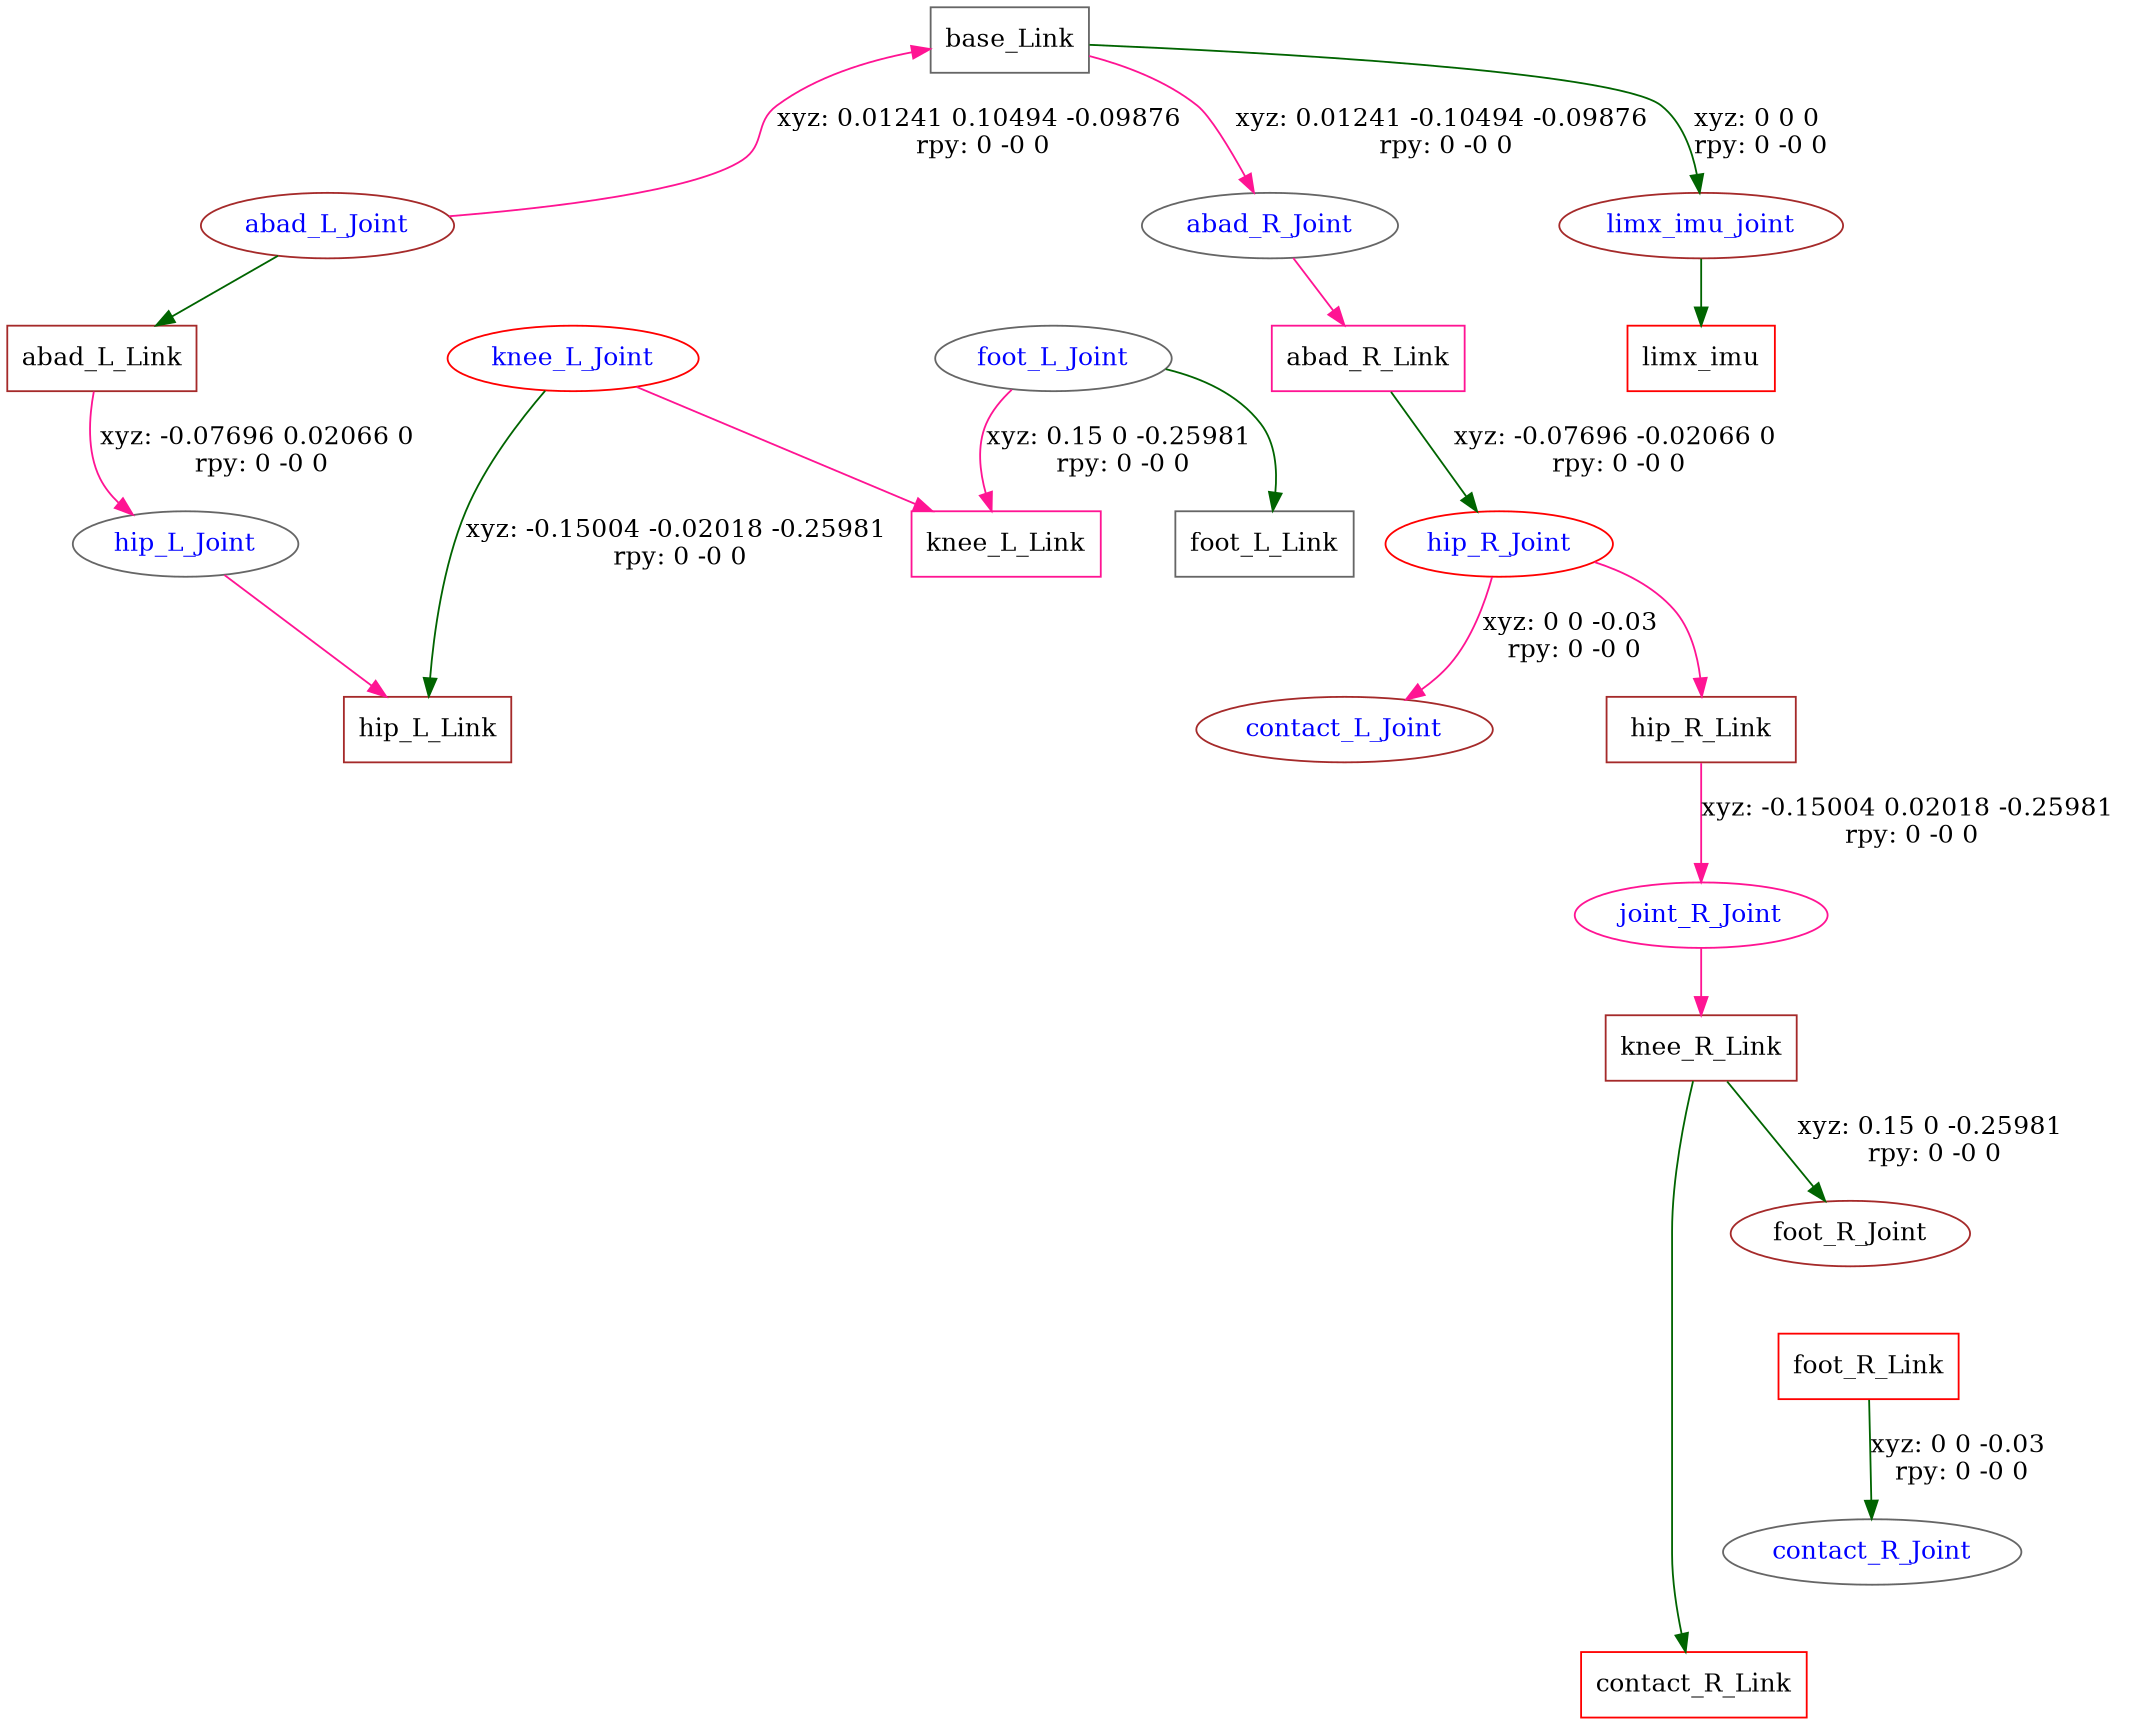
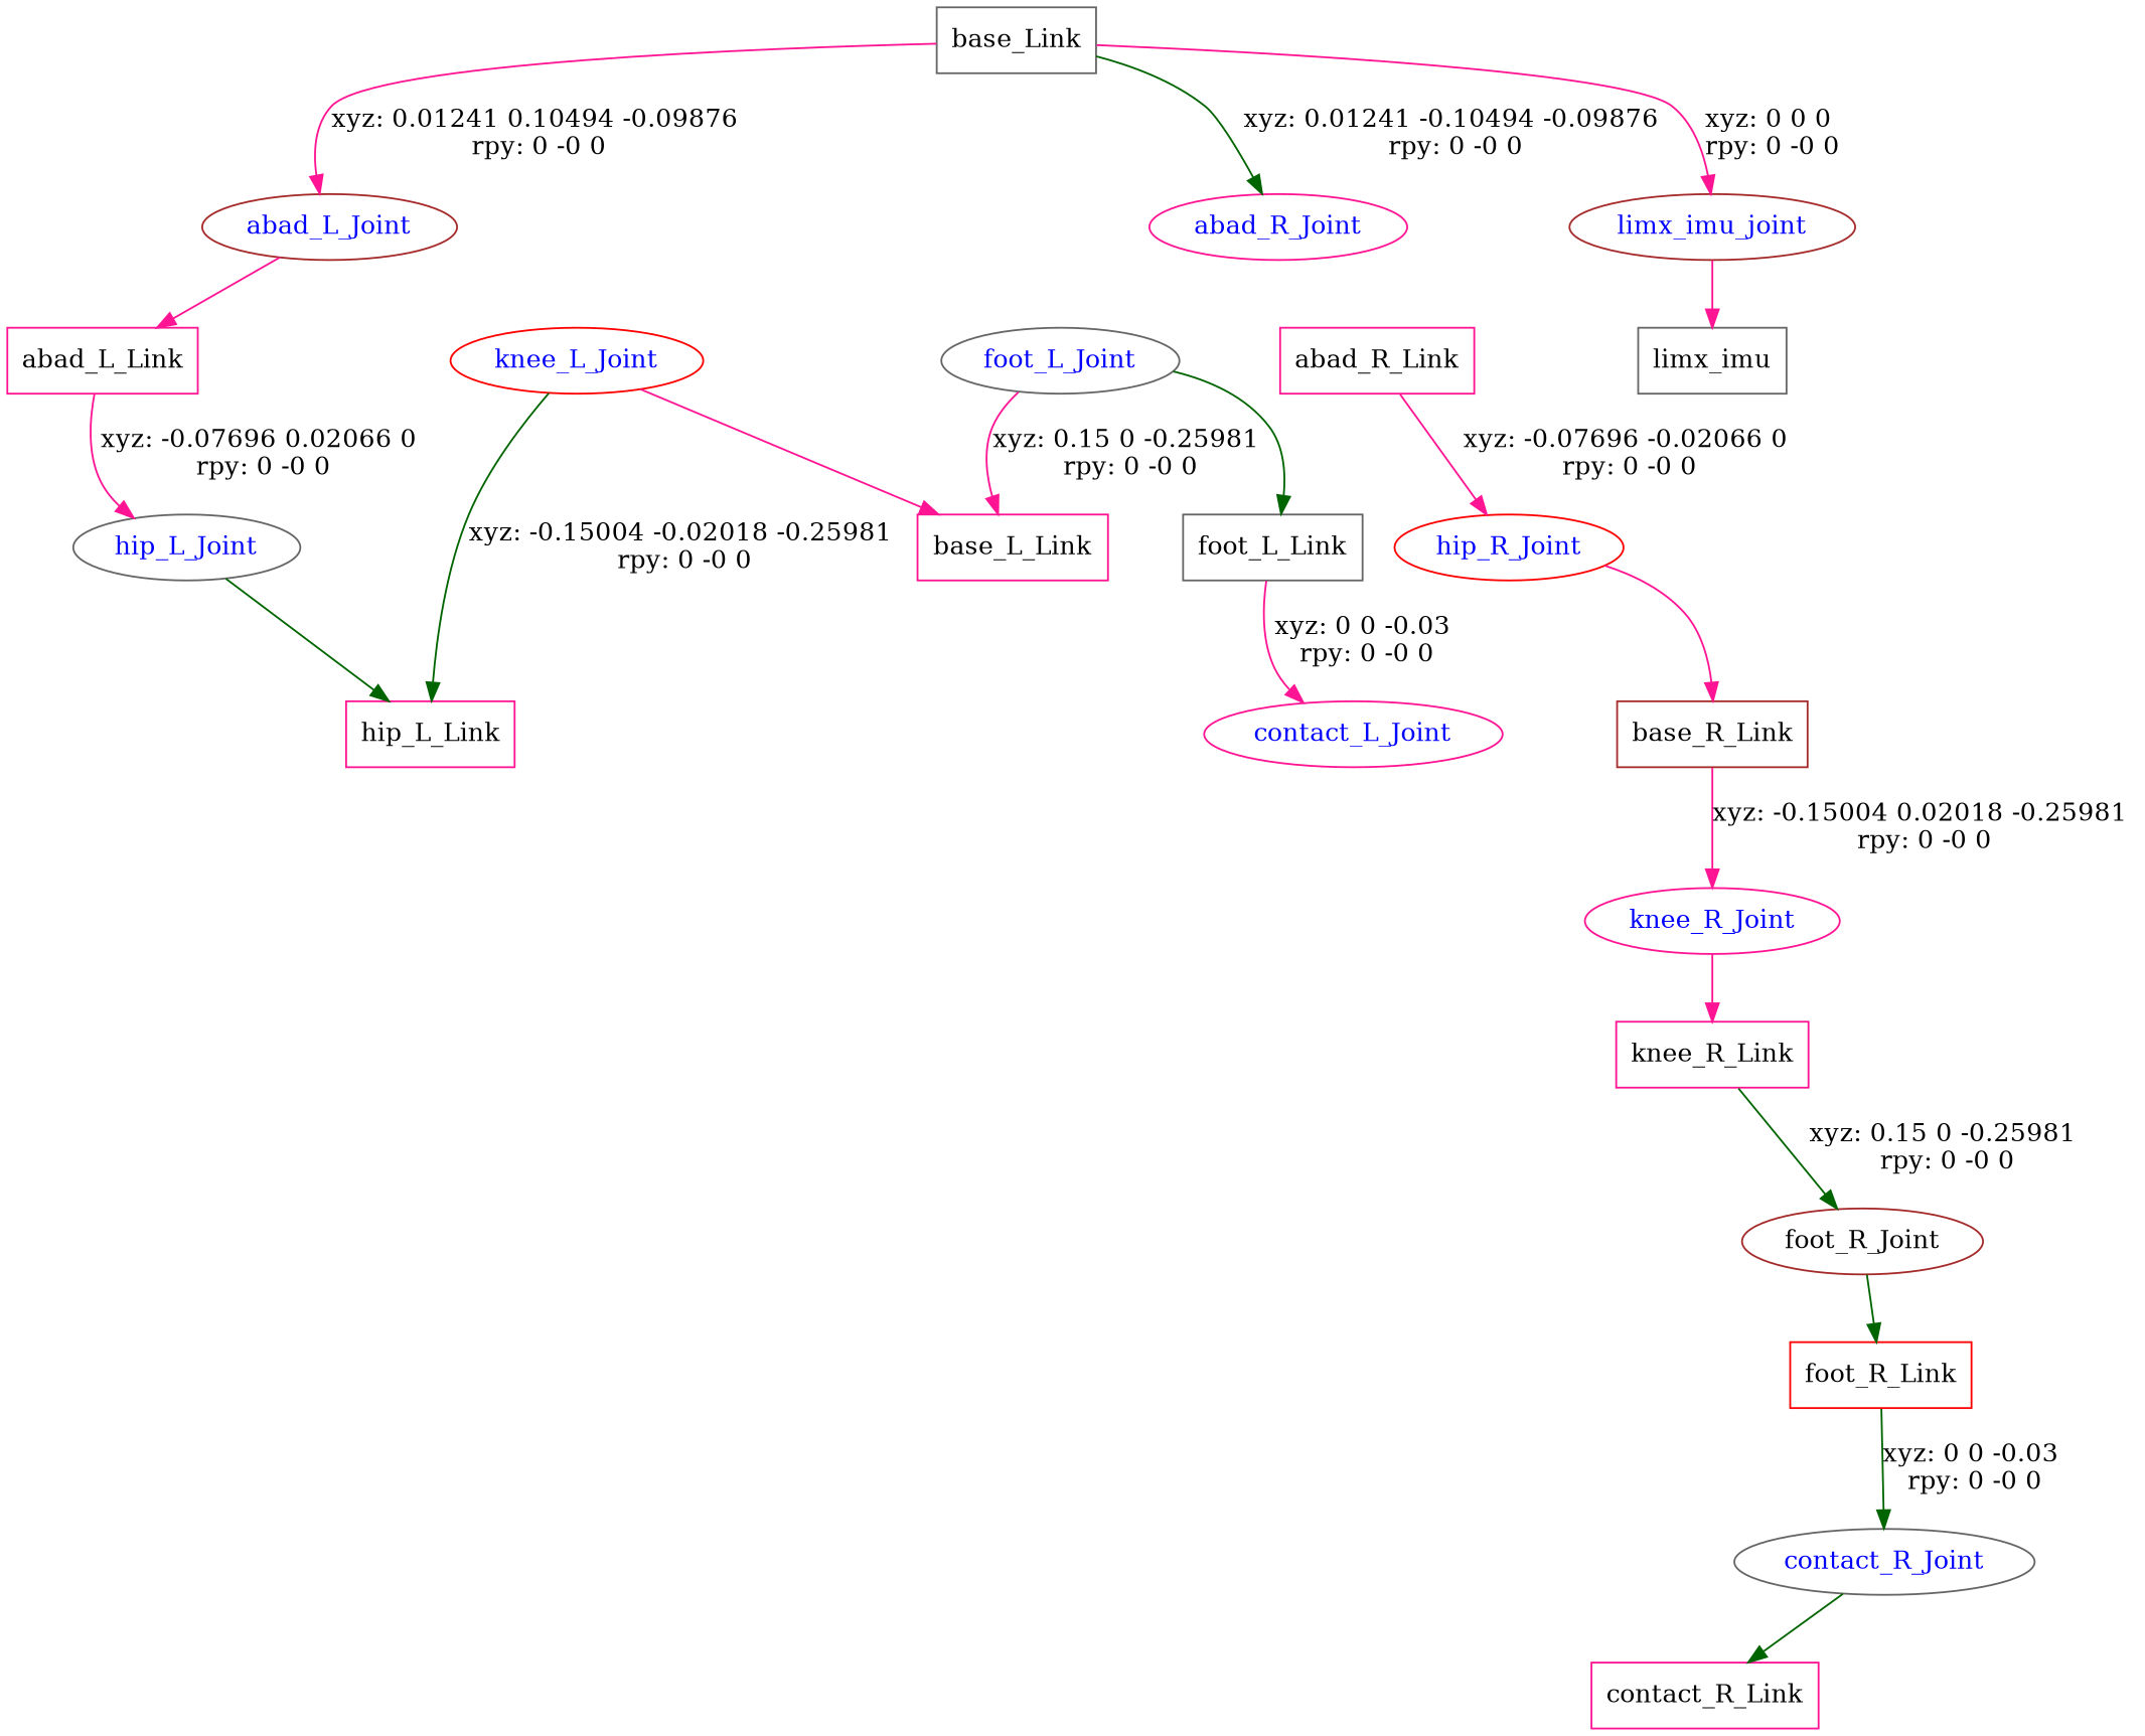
  digraph {
    node [color=brown shape=box]
    edge [color=deeppink]
    n1 [color=gray40 label=base_Link]
    abad_L_Joint [fontcolor=blue shape=ellipse]
-   abad_R_Joint [color=gray40 fontcolor=blue shape=ellipse]
+   abad_R_Joint [color=deeppink fontcolor=blue shape=ellipse]
    limx_imu_joint [fontcolor=blue shape=ellipse]
-   n5 [label=abad_L_Link]
+   n5 [color=deeppink label=abad_L_Link]
    n6 [color=deeppink label=abad_R_Link]
-   n7 [color=red label=limx_imu]
+   n7 [color=gray40 label=limx_imu]
    hip_L_Joint [color=gray40 fontcolor=blue shape=ellipse]
-   n9 [label=hip_L_Link]
+   n9 [color=deeppink label=hip_L_Link]
    knee_L_Joint [color=red fontcolor=blue shape=ellipse]
-   n11 [color=deeppink label=knee_L_Link]
+   n11 [color=deeppink label=base_L_Link]
    foot_L_Joint [color=gray40 fontcolor=blue shape=ellipse]
    n13 [color=gray40 label=foot_L_Link]
-   contact_L_Joint [fontcolor=blue shape=ellipse]
+   contact_L_Joint [color=deeppink fontcolor=blue shape=ellipse]
    hip_R_Joint [color=red fontcolor=blue shape=ellipse]
-   n16 [label=hip_R_Link]
-   knee_R_Joint [color=deeppink fontcolor=blue shape=ellipse label=joint_R_Joint]
-   n18 [label=knee_R_Link]
+   n16 [label=base_R_Link]
+   knee_R_Joint [color=deeppink fontcolor=blue shape=ellipse]
+   n18 [color=deeppink label=knee_R_Link]
    foot_R_Joint [fontcolor=black shape=ellipse]
    n20 [color=red label=foot_R_Link]
    contact_R_Joint [color=gray40 fontcolor=blue shape=ellipse]
-   n22 [color=red label=contact_R_Link]
-   abad_L_Joint -> n1 [label="xyz: 0.01241 0.10494 -0.09876 \nrpy: 0 -0 0"]
-   n1 -> abad_R_Joint [label="xyz: 0.01241 -0.10494 -0.09876 \nrpy: 0 -0 0"]
-   n1 -> limx_imu_joint [color=darkgreen label="xyz: 0 0 0 \nrpy: 0 -0 0"]
-   abad_L_Joint -> n5 [color=darkgreen]
-   abad_R_Joint -> n6
-   limx_imu_joint -> n7 [color=darkgreen]
+   n22 [color=deeppink label=contact_R_Link]
+   n1 -> abad_L_Joint [label="xyz: 0.01241 0.10494 -0.09876 \nrpy: 0 -0 0"]
+   n1 -> abad_R_Joint [color=darkgreen label="xyz: 0.01241 -0.10494 -0.09876 \nrpy: 0 -0 0"]
+   n1 -> limx_imu_joint [label="xyz: 0 0 0 \nrpy: 0 -0 0"]
+   abad_L_Joint -> n5
+   limx_imu_joint -> n7
    n5 -> hip_L_Joint [label="xyz: -0.07696 0.02066 0 \nrpy: 0 -0 0"]
-   n6 -> hip_R_Joint [color=darkgreen label="xyz: -0.07696 -0.02066 0 \nrpy: 0 -0 0"]
-   hip_L_Joint -> n9
+   n6 -> hip_R_Joint [label="xyz: -0.07696 -0.02066 0 \nrpy: 0 -0 0"]
+   hip_L_Joint -> n9 [color=darkgreen]
    knee_L_Joint -> n9 [color=darkgreen label="xyz: -0.15004 -0.02018 -0.25981 \nrpy: 0 -0 0"]
    knee_L_Joint -> n11
    foot_L_Joint -> n11 [label="xyz: 0.15 0 -0.25981 \nrpy: 0 -0 0"]
    foot_L_Joint -> n13 [color=darkgreen]
-   hip_R_Joint -> contact_L_Joint [label="xyz: 0 0 -0.03 \nrpy: 0 -0 0"]
+   n13 -> contact_L_Joint [label="xyz: 0 0 -0.03 \nrpy: 0 -0 0"]
    hip_R_Joint -> n16
    n16 -> knee_R_Joint [label="xyz: -0.15004 0.02018 -0.25981 \nrpy: 0 -0 0"]
    knee_R_Joint -> n18
    n18 -> foot_R_Joint [color=darkgreen label="xyz: 0.15 0 -0.25981 \nrpy: 0 -0 0"]
+   foot_R_Joint -> n20 [color=darkgreen]
    n20 -> contact_R_Joint [color=darkgreen label="xyz: 0 0 -0.03 \nrpy: 0 -0 0"]
-   n18 -> n22 [color=darkgreen]
+   contact_R_Joint -> n22 [color=darkgreen]
  }
